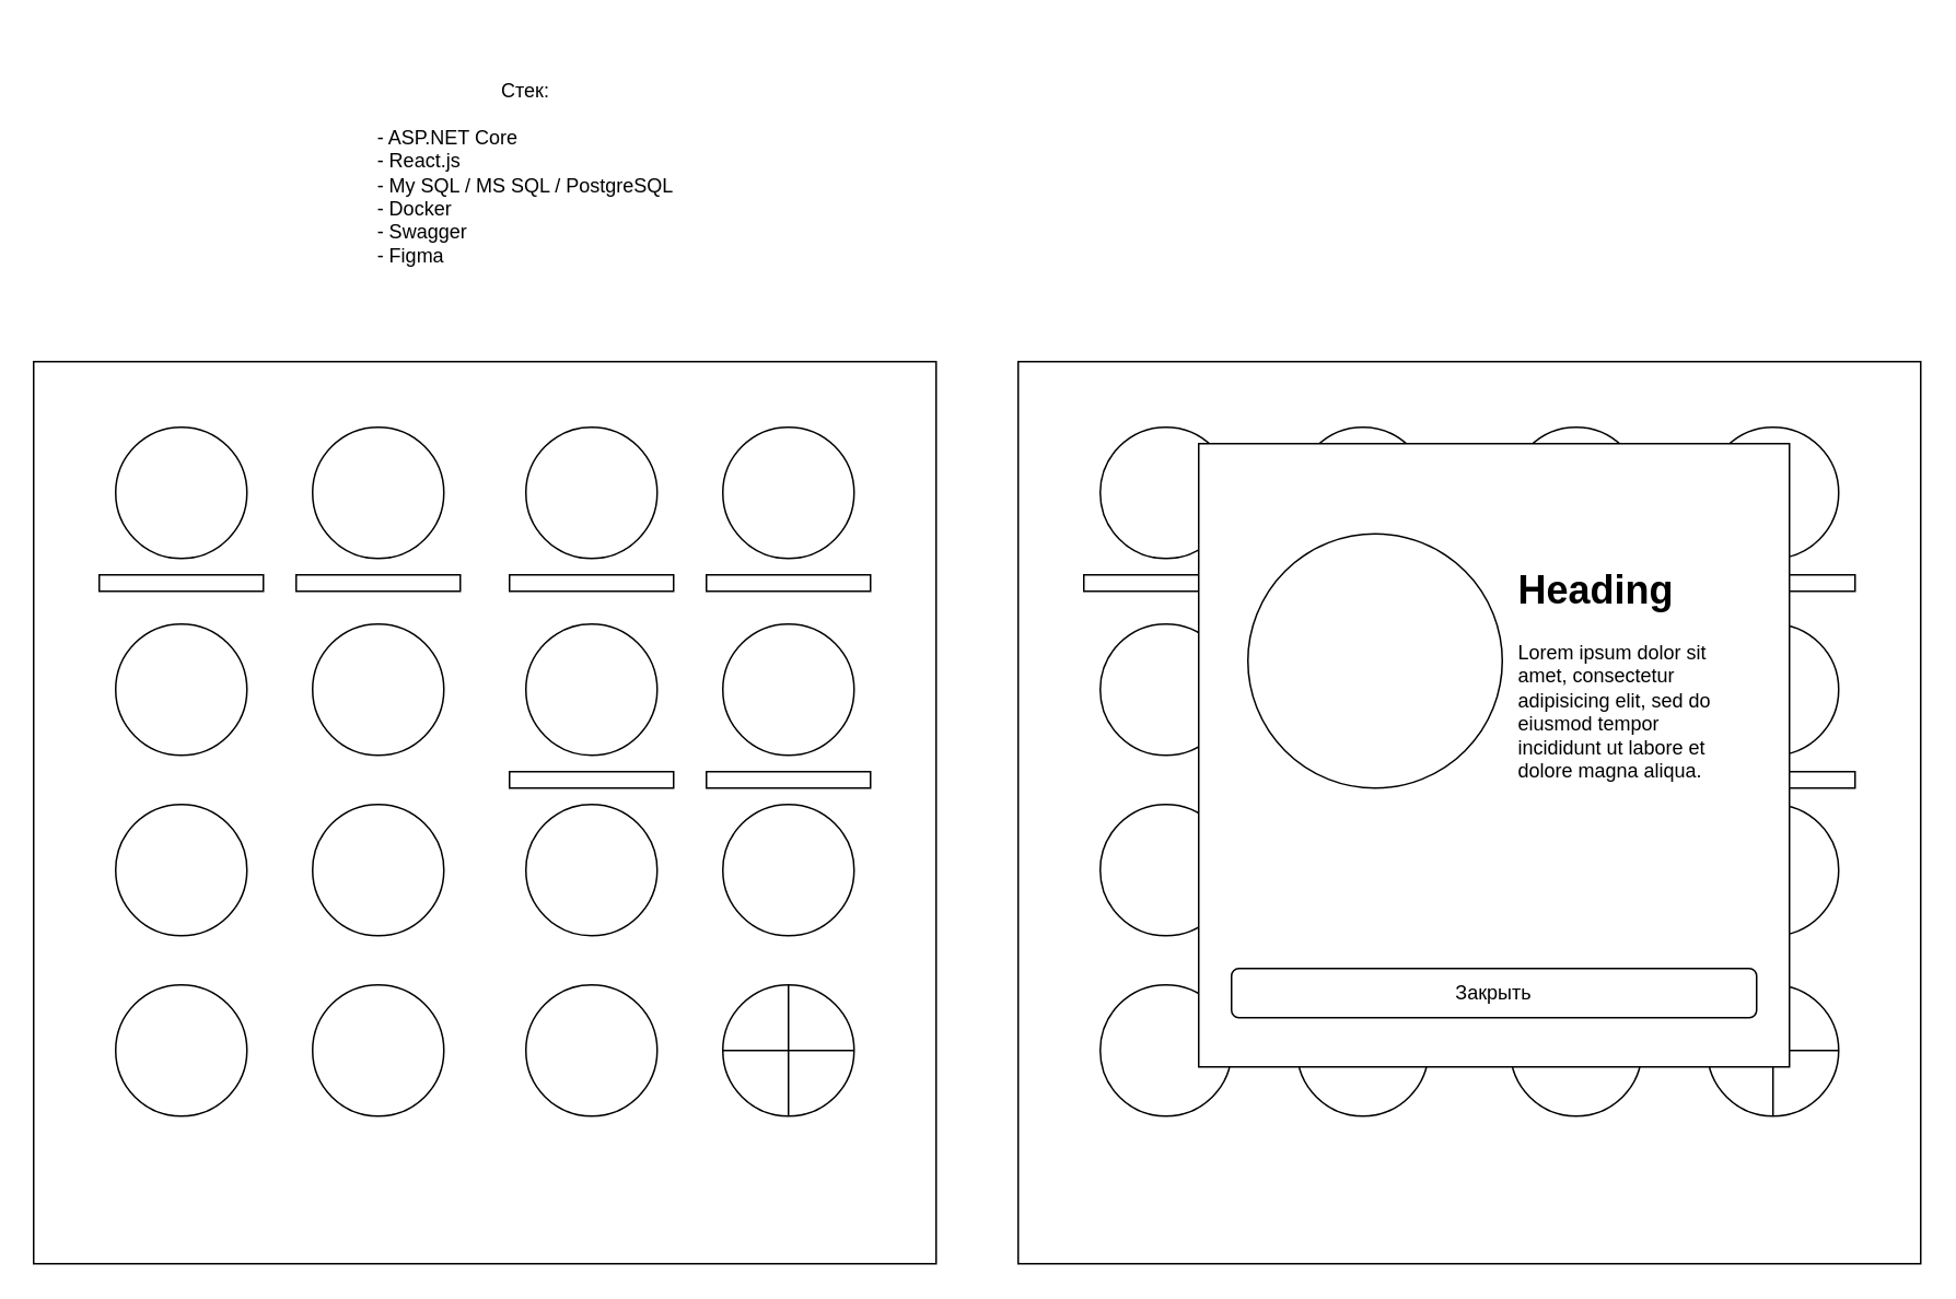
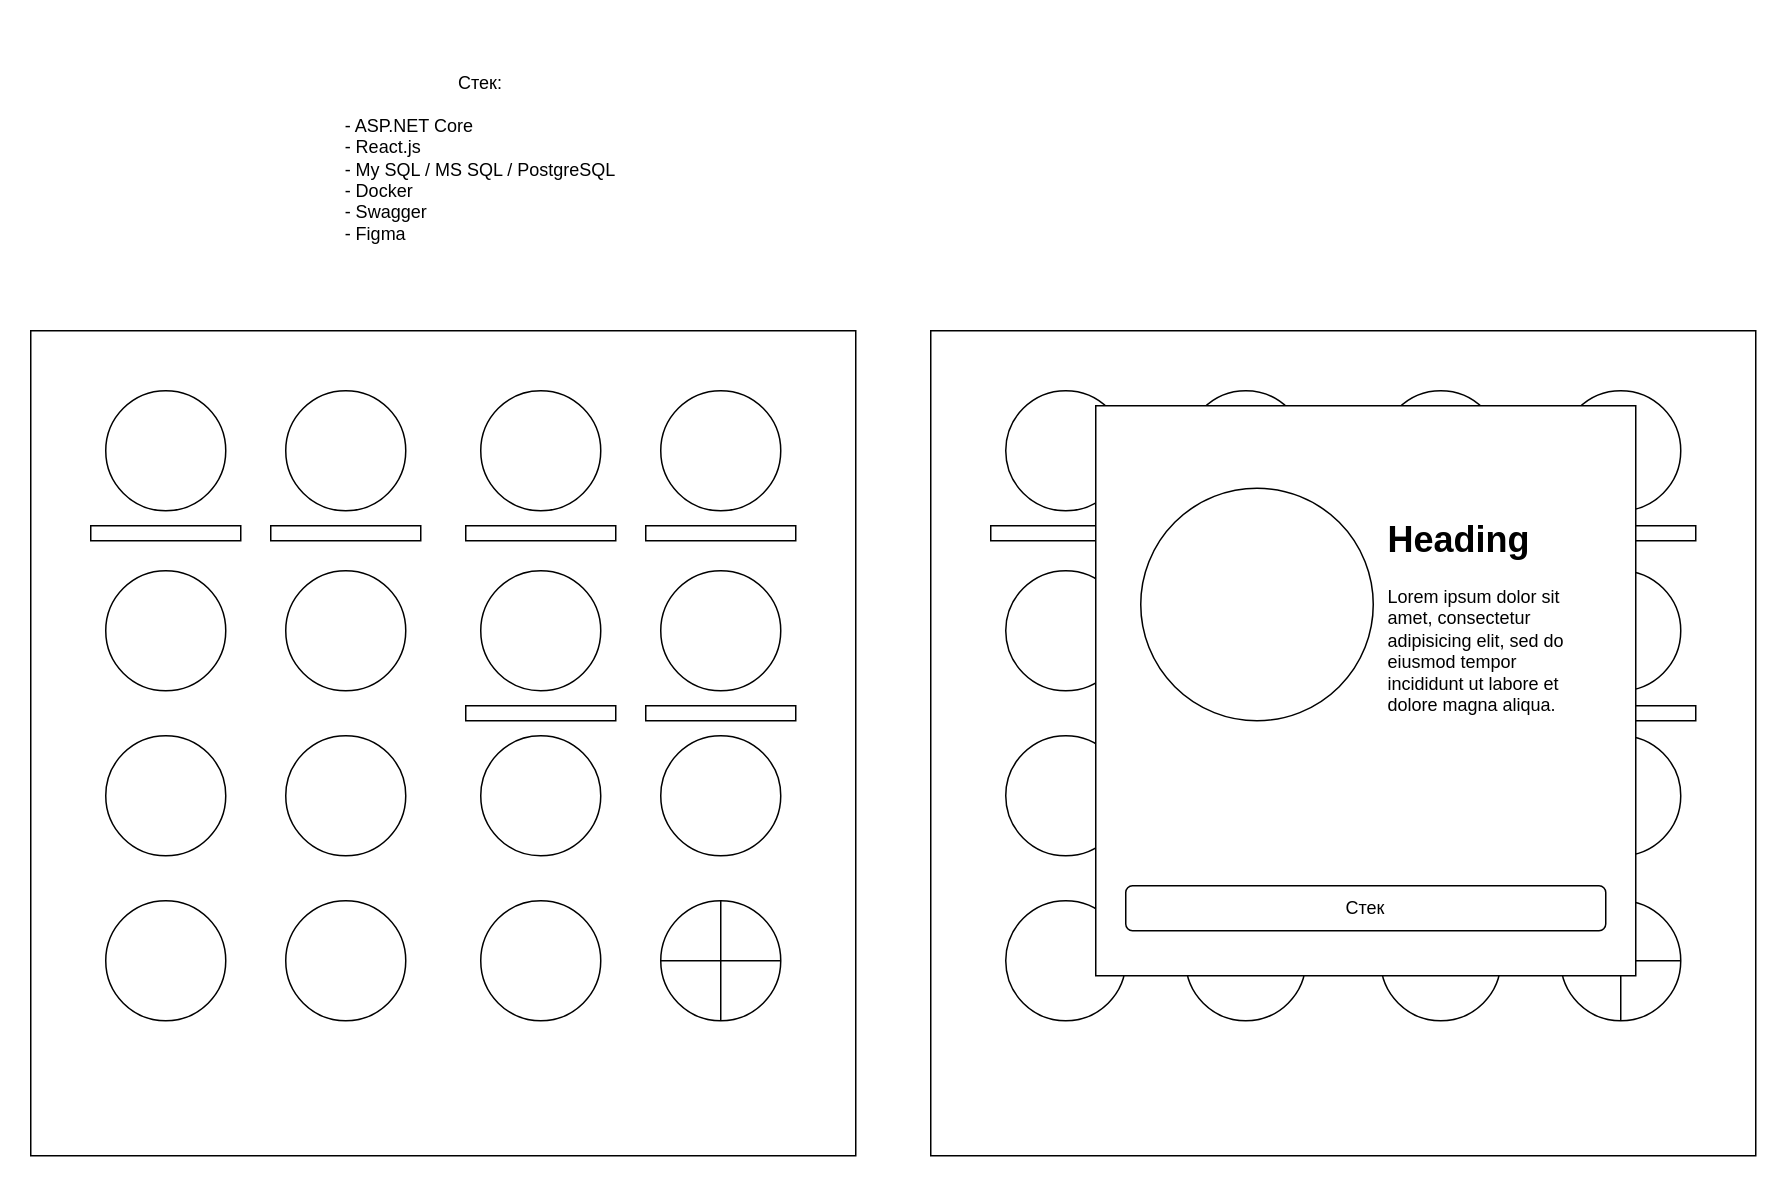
  <mxCell id="0" />
  <mxCell id="1" parent="0" />
  <mxCell id="2" value="" style="whiteSpace=wrap;html=1;aspect=fixed;" vertex="1" parent="1"><mxGeometry x="20" y="220" width="550" height="550" as="geometry" /></mxCell>
  <mxCell id="3" value="" style="ellipse;whiteSpace=wrap;html=1;aspect=fixed;" vertex="1" parent="1"><mxGeometry x="70" y="260" width="80" height="80" as="geometry" /></mxCell>
  <mxCell id="4" value="" style="ellipse;whiteSpace=wrap;html=1;aspect=fixed;" vertex="1" parent="1"><mxGeometry x="190" y="260" width="80" height="80" as="geometry" /></mxCell>
  <mxCell id="5" value="" style="ellipse;whiteSpace=wrap;html=1;aspect=fixed;" vertex="1" parent="1"><mxGeometry x="320" y="260" width="80" height="80" as="geometry" /></mxCell>
  <mxCell id="6" value="" style="ellipse;whiteSpace=wrap;html=1;aspect=fixed;" vertex="1" parent="1"><mxGeometry x="440" y="260" width="80" height="80" as="geometry" /></mxCell>
  <mxCell id="7" value="" style="ellipse;whiteSpace=wrap;html=1;aspect=fixed;" vertex="1" parent="1"><mxGeometry x="70" y="380" width="80" height="80" as="geometry" /></mxCell>
  <mxCell id="8" value="" style="ellipse;whiteSpace=wrap;html=1;aspect=fixed;" vertex="1" parent="1"><mxGeometry x="190" y="380" width="80" height="80" as="geometry" /></mxCell>
  <mxCell id="9" value="" style="ellipse;whiteSpace=wrap;html=1;aspect=fixed;" vertex="1" parent="1"><mxGeometry x="320" y="380" width="80" height="80" as="geometry" /></mxCell>
  <mxCell id="10" value="" style="ellipse;whiteSpace=wrap;html=1;aspect=fixed;" vertex="1" parent="1"><mxGeometry x="440" y="380" width="80" height="80" as="geometry" /></mxCell>
  <mxCell id="11" value="" style="ellipse;whiteSpace=wrap;html=1;aspect=fixed;" vertex="1" parent="1"><mxGeometry x="70" y="490" width="80" height="80" as="geometry" /></mxCell>
  <mxCell id="12" value="" style="ellipse;whiteSpace=wrap;html=1;aspect=fixed;" vertex="1" parent="1"><mxGeometry x="190" y="490" width="80" height="80" as="geometry" /></mxCell>
  <mxCell id="13" value="" style="ellipse;whiteSpace=wrap;html=1;aspect=fixed;" vertex="1" parent="1"><mxGeometry x="320" y="490" width="80" height="80" as="geometry" /></mxCell>
  <mxCell id="14" value="" style="ellipse;whiteSpace=wrap;html=1;aspect=fixed;" vertex="1" parent="1"><mxGeometry x="440" y="490" width="80" height="80" as="geometry" /></mxCell>
  <mxCell id="15" value="" style="ellipse;whiteSpace=wrap;html=1;aspect=fixed;" vertex="1" parent="1"><mxGeometry x="70" y="600" width="80" height="80" as="geometry" /></mxCell>
  <mxCell id="16" value="" style="ellipse;whiteSpace=wrap;html=1;aspect=fixed;" vertex="1" parent="1"><mxGeometry x="190" y="600" width="80" height="80" as="geometry" /></mxCell>
  <mxCell id="17" value="" style="ellipse;whiteSpace=wrap;html=1;aspect=fixed;" vertex="1" parent="1"><mxGeometry x="320" y="600" width="80" height="80" as="geometry" /></mxCell>
  <mxCell id="18" value="" style="ellipse;whiteSpace=wrap;html=1;aspect=fixed;" vertex="1" parent="1"><mxGeometry x="440" y="600" width="80" height="80" as="geometry" /></mxCell>
  <mxCell id="19" value="" style="rounded=0;whiteSpace=wrap;html=1;" vertex="1" parent="1"><mxGeometry x="60" y="350" width="100" height="10" as="geometry" /></mxCell>
  <mxCell id="20" value="" style="rounded=0;whiteSpace=wrap;html=1;" vertex="1" parent="1"><mxGeometry x="180" y="350" width="100" height="10" as="geometry" /></mxCell>
  <mxCell id="21" value="" style="rounded=0;whiteSpace=wrap;html=1;" vertex="1" parent="1"><mxGeometry x="310" y="350" width="100" height="10" as="geometry" /></mxCell>
  <mxCell id="22" value="" style="rounded=0;whiteSpace=wrap;html=1;" vertex="1" parent="1"><mxGeometry x="430" y="350" width="100" height="10" as="geometry" /></mxCell>
  <mxCell id="23" value="" style="rounded=0;whiteSpace=wrap;html=1;" vertex="1" parent="1"><mxGeometry x="430" y="470" width="100" height="10" as="geometry" /></mxCell>
  <mxCell id="24" value="" style="rounded=0;whiteSpace=wrap;html=1;" vertex="1" parent="1"><mxGeometry x="310" y="470" width="100" height="10" as="geometry" /></mxCell>
  <mxCell id="25" value="" style="endArrow=none;html=1;rounded=0;exitX=0.5;exitY=1;exitDx=0;exitDy=0;entryX=0.5;entryY=0;entryDx=0;entryDy=0;" edge="1" parent="1" source="18" target="18"><mxGeometry width="50" height="50" relative="1" as="geometry"><mxPoint x="490" y="680" as="sourcePoint" /><mxPoint x="540" y="630" as="targetPoint" /></mxGeometry></mxCell>
  <mxCell id="26" value="" style="endArrow=none;html=1;rounded=0;exitX=0;exitY=0.5;exitDx=0;exitDy=0;entryX=1;entryY=0.5;entryDx=0;entryDy=0;" edge="1" parent="1" source="18" target="18"><mxGeometry width="50" height="50" relative="1" as="geometry"><mxPoint x="450" y="680" as="sourcePoint" /><mxPoint x="500" y="630" as="targetPoint" /></mxGeometry></mxCell>
  <mxCell id="27" value="" style="whiteSpace=wrap;html=1;aspect=fixed;" vertex="1" parent="1"><mxGeometry x="620" y="220" width="550" height="550" as="geometry" /></mxCell>
  <mxCell id="28" value="" style="ellipse;whiteSpace=wrap;html=1;aspect=fixed;" vertex="1" parent="1"><mxGeometry x="670" y="260" width="80" height="80" as="geometry" /></mxCell>
  <mxCell id="29" value="" style="ellipse;whiteSpace=wrap;html=1;aspect=fixed;" vertex="1" parent="1"><mxGeometry x="790" y="260" width="80" height="80" as="geometry" /></mxCell>
  <mxCell id="30" value="" style="ellipse;whiteSpace=wrap;html=1;aspect=fixed;" vertex="1" parent="1"><mxGeometry x="920" y="260" width="80" height="80" as="geometry" /></mxCell>
  <mxCell id="31" value="" style="ellipse;whiteSpace=wrap;html=1;aspect=fixed;" vertex="1" parent="1"><mxGeometry x="1040" y="260" width="80" height="80" as="geometry" /></mxCell>
  <mxCell id="32" value="" style="ellipse;whiteSpace=wrap;html=1;aspect=fixed;" vertex="1" parent="1"><mxGeometry x="670" y="380" width="80" height="80" as="geometry" /></mxCell>
  <mxCell id="33" value="" style="ellipse;whiteSpace=wrap;html=1;aspect=fixed;" vertex="1" parent="1"><mxGeometry x="790" y="380" width="80" height="80" as="geometry" /></mxCell>
  <mxCell id="34" value="" style="ellipse;whiteSpace=wrap;html=1;aspect=fixed;" vertex="1" parent="1"><mxGeometry x="920" y="380" width="80" height="80" as="geometry" /></mxCell>
  <mxCell id="35" value="" style="ellipse;whiteSpace=wrap;html=1;aspect=fixed;" vertex="1" parent="1"><mxGeometry x="1040" y="380" width="80" height="80" as="geometry" /></mxCell>
  <mxCell id="36" value="" style="ellipse;whiteSpace=wrap;html=1;aspect=fixed;" vertex="1" parent="1"><mxGeometry x="670" y="490" width="80" height="80" as="geometry" /></mxCell>
  <mxCell id="37" value="" style="ellipse;whiteSpace=wrap;html=1;aspect=fixed;" vertex="1" parent="1"><mxGeometry x="790" y="490" width="80" height="80" as="geometry" /></mxCell>
  <mxCell id="38" value="" style="ellipse;whiteSpace=wrap;html=1;aspect=fixed;" vertex="1" parent="1"><mxGeometry x="920" y="490" width="80" height="80" as="geometry" /></mxCell>
  <mxCell id="39" value="" style="ellipse;whiteSpace=wrap;html=1;aspect=fixed;" vertex="1" parent="1"><mxGeometry x="1040" y="490" width="80" height="80" as="geometry" /></mxCell>
  <mxCell id="40" value="" style="ellipse;whiteSpace=wrap;html=1;aspect=fixed;" vertex="1" parent="1"><mxGeometry x="670" y="600" width="80" height="80" as="geometry" /></mxCell>
  <mxCell id="41" value="" style="ellipse;whiteSpace=wrap;html=1;aspect=fixed;" vertex="1" parent="1"><mxGeometry x="790" y="600" width="80" height="80" as="geometry" /></mxCell>
  <mxCell id="42" value="" style="ellipse;whiteSpace=wrap;html=1;aspect=fixed;" vertex="1" parent="1"><mxGeometry x="920" y="600" width="80" height="80" as="geometry" /></mxCell>
  <mxCell id="43" value="" style="ellipse;whiteSpace=wrap;html=1;aspect=fixed;" vertex="1" parent="1"><mxGeometry x="1040" y="600" width="80" height="80" as="geometry" /></mxCell>
  <mxCell id="44" value="" style="rounded=0;whiteSpace=wrap;html=1;" vertex="1" parent="1"><mxGeometry x="660" y="350" width="100" height="10" as="geometry" /></mxCell>
  <mxCell id="45" value="" style="rounded=0;whiteSpace=wrap;html=1;" vertex="1" parent="1"><mxGeometry x="780" y="350" width="100" height="10" as="geometry" /></mxCell>
  <mxCell id="46" value="" style="rounded=0;whiteSpace=wrap;html=1;" vertex="1" parent="1"><mxGeometry x="910" y="350" width="100" height="10" as="geometry" /></mxCell>
  <mxCell id="47" value="" style="rounded=0;whiteSpace=wrap;html=1;" vertex="1" parent="1"><mxGeometry x="1030" y="350" width="100" height="10" as="geometry" /></mxCell>
  <mxCell id="48" value="" style="rounded=0;whiteSpace=wrap;html=1;" vertex="1" parent="1"><mxGeometry x="1030" y="470" width="100" height="10" as="geometry" /></mxCell>
  <mxCell id="49" value="" style="rounded=0;whiteSpace=wrap;html=1;" vertex="1" parent="1"><mxGeometry x="910" y="470" width="100" height="10" as="geometry" /></mxCell>
  <mxCell id="50" value="" style="endArrow=none;html=1;rounded=0;exitX=0.5;exitY=1;exitDx=0;exitDy=0;entryX=0.5;entryY=0;entryDx=0;entryDy=0;" edge="1" parent="1" source="43" target="43"><mxGeometry width="50" height="50" relative="1" as="geometry"><mxPoint x="1090" y="680" as="sourcePoint" /><mxPoint x="1140" y="630" as="targetPoint" /></mxGeometry></mxCell>
  <mxCell id="51" value="" style="endArrow=none;html=1;rounded=0;exitX=0;exitY=0.5;exitDx=0;exitDy=0;entryX=1;entryY=0.5;entryDx=0;entryDy=0;" edge="1" parent="1" source="43" target="43"><mxGeometry width="50" height="50" relative="1" as="geometry"><mxPoint x="1050" y="680" as="sourcePoint" /><mxPoint x="1100" y="630" as="targetPoint" /></mxGeometry></mxCell>
  <mxCell id="52" value="" style="rounded=0;whiteSpace=wrap;html=1;" vertex="1" parent="1"><mxGeometry x="730" y="270" width="360" height="380" as="geometry" /></mxCell>
  <mxCell id="53" value="" style="ellipse;whiteSpace=wrap;html=1;aspect=fixed;" vertex="1" parent="1"><mxGeometry x="760" y="325" width="155" height="155" as="geometry" /></mxCell>
  <mxCell id="54" value="&lt;h1&gt;Heading&lt;/h1&gt;&lt;p&gt;Lorem ipsum dolor sit amet, consectetur adipisicing elit, sed do eiusmod tempor incididunt ut labore et dolore magna aliqua.&lt;/p&gt;" style="text;html=1;strokeColor=none;fillColor=none;spacing=5;spacingTop=-20;whiteSpace=wrap;overflow=hidden;rounded=0;" vertex="1" parent="1"><mxGeometry x="920" y="340" width="145" height="150" as="geometry" /></mxCell>
- <mxCell id="55" value="Закрыть" style="rounded=1;whiteSpace=wrap;html=1;" vertex="1" parent="1"><mxGeometry x="750" y="590" width="320" height="30" as="geometry" /></mxCell>
+ <mxCell id="55" value="Стек" style="rounded=1;whiteSpace=wrap;html=1;" vertex="1" parent="1"><mxGeometry x="750" y="590" width="320" height="30" as="geometry" /></mxCell>
  <mxCell id="56" value="Стек:&lt;br&gt;&lt;br&gt;&lt;div style=&quot;text-align: left&quot;&gt;&lt;span&gt;- ASP.NET Core&lt;/span&gt;&lt;/div&gt;&lt;div style=&quot;text-align: left&quot;&gt;&lt;span&gt;- React.js&lt;/span&gt;&lt;/div&gt;&lt;div style=&quot;text-align: left&quot;&gt;&lt;span&gt;- My SQL / MS SQL / PostgreSQL&lt;/span&gt;&lt;/div&gt;&lt;div style=&quot;text-align: left&quot;&gt;&lt;span&gt;- Docker&lt;/span&gt;&lt;/div&gt;&lt;div style=&quot;text-align: left&quot;&gt;&lt;span&gt;- Swagger&lt;/span&gt;&lt;/div&gt;&lt;div style=&quot;text-align: left&quot;&gt;&lt;span&gt;- Figma&lt;/span&gt;&lt;/div&gt;" style="text;html=1;strokeColor=none;fillColor=none;align=center;verticalAlign=middle;whiteSpace=wrap;rounded=0;" vertex="1" parent="1"><mxGeometry x="140" y="20" width="360" height="170" as="geometry" /></mxCell>
